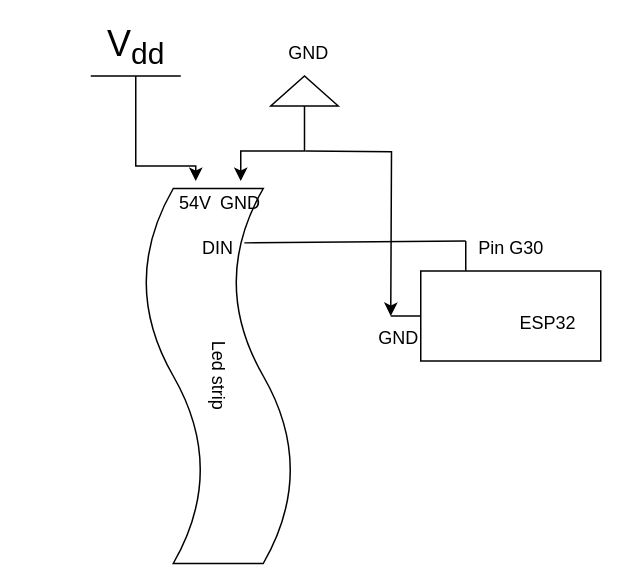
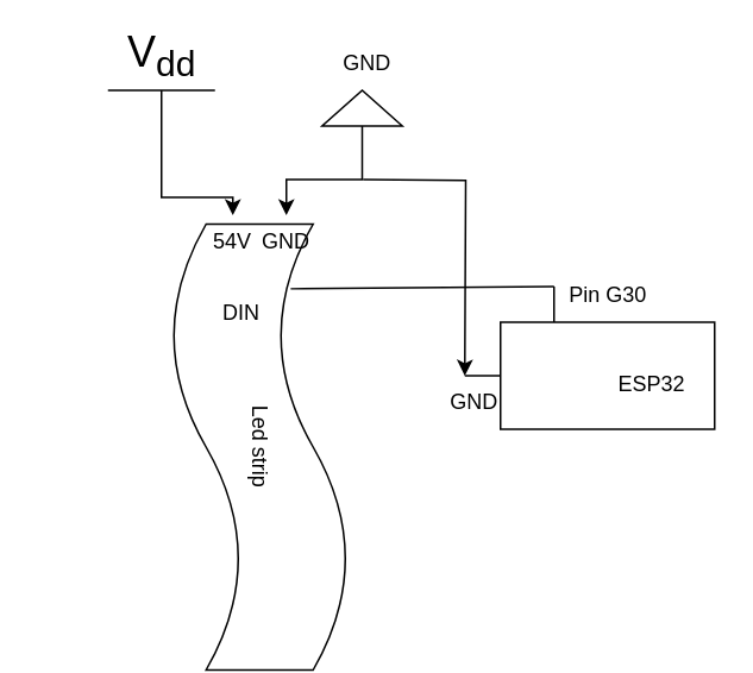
  <mxCell id="0" />
  <mxCell id="1" parent="0" />
  <mxCell id="2" value="" style="rounded=0;whiteSpace=wrap;html=1;" vertex="1" parent="1"><mxGeometry x="280" y="180" width="120" height="60" as="geometry" /></mxCell>
  <mxCell id="3" value="ESP32" style="text;html=1;strokeColor=none;fillColor=none;align=center;verticalAlign=middle;whiteSpace=wrap;rounded=0;" vertex="1" parent="1"><mxGeometry x="335" y="200" width="60" height="30" as="geometry" /></mxCell>
  <mxCell id="4" value="" style="endArrow=none;html=1;rounded=0;exitX=0.25;exitY=0;exitDx=0;exitDy=0;" edge="1" parent="1" source="2"><mxGeometry width="50" height="50" relative="1" as="geometry"><mxPoint x="270" y="310" as="sourcePoint" /><mxPoint x="310" y="160" as="targetPoint" /></mxGeometry></mxCell>
  <mxCell id="5" value="Pin G30" style="text;html=1;align=center;verticalAlign=middle;resizable=0;points=[];autosize=1;strokeColor=none;fillColor=none;" vertex="1" parent="1"><mxGeometry x="305" y="150" width="70" height="30" as="geometry" /></mxCell>
  <mxCell id="6" style="edgeStyle=orthogonalEdgeStyle;rounded=0;orthogonalLoop=1;jettySize=auto;html=1;exitX=0.5;exitY=0;exitDx=0;exitDy=0;exitPerimeter=0;entryX=0;entryY=0;entryDx=0;entryDy=0;" edge="1" parent="1" source="7" target="15"><mxGeometry relative="1" as="geometry" /></mxCell>
  <mxCell id="7" value="V&lt;sub&gt;dd&lt;/sub&gt;" style="verticalLabelPosition=top;verticalAlign=bottom;shape=mxgraph.electrical.signal_sources.vdd;shadow=0;dashed=0;align=center;strokeWidth=1;fontSize=24;html=1;flipV=1;" vertex="1" parent="1"><mxGeometry x="60" y="50" width="60" height="40" as="geometry" /></mxCell>
  <mxCell id="8" style="edgeStyle=orthogonalEdgeStyle;rounded=0;orthogonalLoop=1;jettySize=auto;html=1;exitX=0.5;exitY=0;exitDx=0;exitDy=0;exitPerimeter=0;entryX=0.5;entryY=0;entryDx=0;entryDy=0;" edge="1" parent="1" source="10" target="15"><mxGeometry relative="1" as="geometry" /></mxCell>
  <mxCell id="9" style="edgeStyle=orthogonalEdgeStyle;rounded=0;orthogonalLoop=1;jettySize=auto;html=1;" edge="1" parent="1"><mxGeometry relative="1" as="geometry"><mxPoint x="260" y="210" as="targetPoint" /><mxPoint x="203" y="100" as="sourcePoint" /></mxGeometry></mxCell>
  <mxCell id="10" value="" style="pointerEvents=1;verticalLabelPosition=bottom;shadow=0;dashed=0;align=center;html=1;verticalAlign=top;shape=mxgraph.electrical.signal_sources.signal_ground;rotation=-180;" vertex="1" parent="1"><mxGeometry x="180" y="50" width="45" height="30" as="geometry" /></mxCell>
  <mxCell id="11" value="" style="endArrow=none;html=1;rounded=0;exitX=0;exitY=0.5;exitDx=0;exitDy=0;" edge="1" parent="1" source="2"><mxGeometry width="50" height="50" relative="1" as="geometry"><mxPoint x="310" y="140" as="sourcePoint" /><mxPoint x="260" y="210" as="targetPoint" /></mxGeometry></mxCell>
  <mxCell id="12" value="GND" style="text;html=1;align=center;verticalAlign=middle;resizable=0;points=[];autosize=1;strokeColor=none;fillColor=none;" vertex="1" parent="1"><mxGeometry x="240" y="210" width="50" height="30" as="geometry" /></mxCell>
  <mxCell id="13" value="Led strip" style="shape=tape;whiteSpace=wrap;html=1;rotation=90;" vertex="1" parent="1"><mxGeometry x="20" y="200" width="250" height="100" as="geometry" /></mxCell>
  <mxCell id="14" value="54V" style="text;html=1;strokeColor=none;fillColor=none;align=center;verticalAlign=middle;whiteSpace=wrap;rounded=0;" vertex="1" parent="1"><mxGeometry x="100" y="120" width="60" height="30" as="geometry" /></mxCell>
  <mxCell id="15" value="GND" style="text;html=1;strokeColor=none;fillColor=none;align=center;verticalAlign=middle;whiteSpace=wrap;rounded=0;" vertex="1" parent="1"><mxGeometry x="130" y="120" width="60" height="30" as="geometry" /></mxCell>
  <mxCell id="16" value="GND" style="text;html=1;align=center;verticalAlign=middle;resizable=0;points=[];autosize=1;strokeColor=none;fillColor=none;" vertex="1" parent="1"><mxGeometry x="180" width="50" height="30" as="geometry" y="20" /></mxCell>
- <mxCell id="17" value="DIN" style="text;html=1;strokeColor=none;fillColor=none;align=center;verticalAlign=middle;whiteSpace=wrap;rounded=0;" vertex="1" parent="1"><mxGeometry x="115" y="150" width="60" height="30" as="geometry" /></mxCell>
+ <mxCell id="17" value="DIN" style="text;html=1;strokeColor=none;fillColor=none;align=center;verticalAlign=middle;whiteSpace=wrap;rounded=0;" vertex="1" parent="1"><mxGeometry x="105" y="160" width="60" height="30" as="geometry" /></mxCell>
  <mxCell id="18" value="" style="endArrow=none;html=1;rounded=0;exitX=0.145;exitY=0.326;exitDx=0;exitDy=0;exitPerimeter=0;" edge="1" parent="1" source="13"><mxGeometry width="50" height="50" relative="1" as="geometry"><mxPoint x="310" y="170" as="sourcePoint" /><mxPoint x="310" y="160" as="targetPoint" /></mxGeometry></mxCell>
